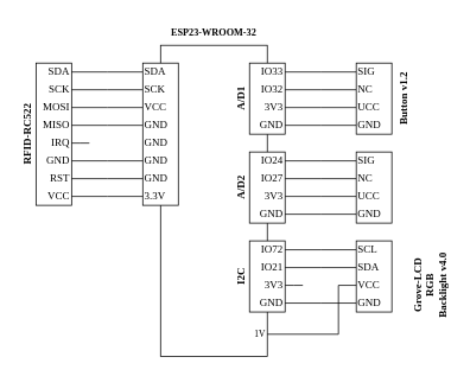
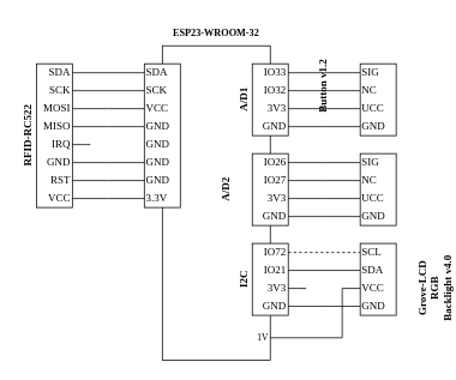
  <mxCell id="0" />
  <mxCell id="1" parent="0" />
  <mxCell id="2" value="" style="whiteSpace=wrap;html=1;rounded=0;fillColor=none;gradientColor=none;fontFamily=Verdana;align=left;" vertex="1" parent="1"><mxGeometry x="180" y="50" width="120" height="350" as="geometry" /></mxCell>
  <mxCell id="3" value="" style="whiteSpace=wrap;html=1;" vertex="1" parent="1"><mxGeometry x="280" y="70" width="40" height="80" as="geometry" /></mxCell>
  <mxCell id="4" value="IO33" style="text;html=1;strokeColor=none;fillColor=none;align=right;verticalAlign=middle;whiteSpace=wrap;rounded=0;fontFamily=Verdana;" vertex="1" parent="1"><mxGeometry x="280" y="70" width="40" height="20" as="geometry" /></mxCell>
  <mxCell id="5" value="IO32" style="text;html=1;strokeColor=none;fillColor=none;align=right;verticalAlign=middle;whiteSpace=wrap;rounded=0;fontFamily=Verdana;" vertex="1" parent="1"><mxGeometry x="280" y="90" width="40" height="20" as="geometry" /></mxCell>
  <mxCell id="6" value="3V3" style="text;html=1;strokeColor=none;fillColor=none;align=right;verticalAlign=middle;whiteSpace=wrap;rounded=0;fontFamily=Verdana;" vertex="1" parent="1"><mxGeometry x="280" y="110" width="40" height="20" as="geometry" /></mxCell>
  <mxCell id="7" value="GND" style="text;html=1;strokeColor=none;fillColor=none;align=right;verticalAlign=middle;whiteSpace=wrap;rounded=0;fontFamily=Verdana;" vertex="1" parent="1"><mxGeometry x="280" y="130" width="40" height="20" as="geometry" /></mxCell>
  <mxCell id="8" value="A/D1" style="text;html=1;strokeColor=none;fillColor=none;align=center;verticalAlign=bottom;whiteSpace=wrap;rounded=0;fontFamily=Verdana;fontStyle=1;horizontal=0;" vertex="1" parent="1"><mxGeometry x="260" y="70" width="20" height="80" as="geometry" /></mxCell>
  <mxCell id="9" value="" style="endArrow=none;html=1;fontFamily=Verdana;exitX=1;exitY=0.5;exitDx=0;exitDy=0;rounded=0;edgeStyle=elbowEdgeStyle;entryX=0;entryY=0.5;entryDx=0;entryDy=0;" edge="1" parent="1" source="4" target="14"><mxGeometry width="50" height="50" relative="1" as="geometry"><mxPoint x="360" y="110" as="sourcePoint" /><mxPoint x="340" y="80" as="targetPoint" /></mxGeometry></mxCell>
  <mxCell id="10" value="" style="endArrow=none;html=1;fontFamily=Verdana;exitX=1;exitY=0.5;exitDx=0;exitDy=0;rounded=0;edgeStyle=elbowEdgeStyle;entryX=0;entryY=0.5;entryDx=0;entryDy=0;" edge="1" parent="1" source="5" target="15"><mxGeometry width="50" height="50" relative="1" as="geometry"><mxPoint x="330" y="90" as="sourcePoint" /><mxPoint x="340" y="100" as="targetPoint" /></mxGeometry></mxCell>
  <mxCell id="11" value="" style="endArrow=none;html=1;fontFamily=Verdana;exitX=1;exitY=0.5;exitDx=0;exitDy=0;rounded=0;edgeStyle=elbowEdgeStyle;entryX=0;entryY=0.5;entryDx=0;entryDy=0;" edge="1" parent="1" source="6" target="16"><mxGeometry width="50" height="50" relative="1" as="geometry"><mxPoint x="330" y="110" as="sourcePoint" /><mxPoint x="340" y="120" as="targetPoint" /></mxGeometry></mxCell>
  <mxCell id="12" value="" style="endArrow=none;html=1;fontFamily=Verdana;exitX=1;exitY=0.5;exitDx=0;exitDy=0;rounded=0;edgeStyle=elbowEdgeStyle;entryX=0;entryY=0.5;entryDx=0;entryDy=0;" edge="1" parent="1" source="7" target="17"><mxGeometry width="50" height="50" relative="1" as="geometry"><mxPoint x="330" y="130" as="sourcePoint" /><mxPoint x="340" y="140" as="targetPoint" /></mxGeometry></mxCell>
  <mxCell id="13" value="" style="whiteSpace=wrap;html=1;" vertex="1" parent="1"><mxGeometry x="400" y="70" width="40" height="80" as="geometry" /></mxCell>
  <mxCell id="14" value="SIG" style="text;html=1;strokeColor=none;fillColor=none;align=left;verticalAlign=middle;whiteSpace=wrap;rounded=0;fontFamily=Verdana;" vertex="1" parent="1"><mxGeometry x="400" y="70" width="40" height="20" as="geometry" /></mxCell>
  <mxCell id="15" value="NC" style="text;html=1;strokeColor=none;fillColor=none;align=left;verticalAlign=middle;whiteSpace=wrap;rounded=0;fontFamily=Verdana;" vertex="1" parent="1"><mxGeometry x="400" y="90" width="40" height="20" as="geometry" /></mxCell>
  <mxCell id="16" value="UCC" style="text;html=1;strokeColor=none;fillColor=none;align=left;verticalAlign=middle;whiteSpace=wrap;rounded=0;fontFamily=Verdana;" vertex="1" parent="1"><mxGeometry x="400" y="110" width="40" height="20" as="geometry" /></mxCell>
  <mxCell id="17" value="GND" style="text;html=1;strokeColor=none;fillColor=none;align=left;verticalAlign=middle;whiteSpace=wrap;rounded=0;fontFamily=Verdana;" vertex="1" parent="1"><mxGeometry x="400" y="130" width="40" height="20" as="geometry" /></mxCell>
- <mxCell id="18" value="Button v1.2" style="text;html=1;strokeColor=none;fillColor=none;align=center;verticalAlign=top;whiteSpace=wrap;rounded=0;fontFamily=Verdana;fontStyle=1;horizontal=0;" vertex="1" parent="1"><mxGeometry x="440" y="70" width="20" height="80" as="geometry" /></mxCell>
+ <mxCell id="18" value="Button v1.2" style="text;html=1;strokeColor=none;fillColor=none;align=center;verticalAlign=top;whiteSpace=wrap;rounded=0;fontFamily=Verdana;fontStyle=1;horizontal=0;" vertex="1" parent="1"><mxGeometry x="345" y="55" width="20" height="80" as="geometry" /></mxCell>
  <mxCell id="19" value="" style="whiteSpace=wrap;html=1;" vertex="1" parent="1"><mxGeometry x="280" y="170" width="40" height="80" as="geometry" /></mxCell>
- <mxCell id="20" value="IO24" style="text;html=1;strokeColor=none;fillColor=none;align=right;verticalAlign=middle;whiteSpace=wrap;rounded=0;fontFamily=Verdana;" vertex="1" parent="1"><mxGeometry x="280" y="170" width="40" height="20" as="geometry" /></mxCell>
+ <mxCell id="20" value="IO26" style="text;html=1;strokeColor=none;fillColor=none;align=right;verticalAlign=middle;whiteSpace=wrap;rounded=0;fontFamily=Verdana;" vertex="1" parent="1"><mxGeometry x="280" y="170" width="40" height="20" as="geometry" /></mxCell>
  <mxCell id="21" value="IO27" style="text;html=1;strokeColor=none;fillColor=none;align=right;verticalAlign=middle;whiteSpace=wrap;rounded=0;fontFamily=Verdana;" vertex="1" parent="1"><mxGeometry x="280" y="190" width="40" height="20" as="geometry" /></mxCell>
  <mxCell id="22" value="3V3" style="text;html=1;strokeColor=none;fillColor=none;align=right;verticalAlign=middle;whiteSpace=wrap;rounded=0;fontFamily=Verdana;" vertex="1" parent="1"><mxGeometry x="280" y="210" width="40" height="20" as="geometry" /></mxCell>
  <mxCell id="23" value="GND" style="text;html=1;strokeColor=none;fillColor=none;align=right;verticalAlign=middle;whiteSpace=wrap;rounded=0;fontFamily=Verdana;" vertex="1" parent="1"><mxGeometry x="280" y="230" width="40" height="20" as="geometry" /></mxCell>
- <mxCell id="24" value="A/D2" style="text;html=1;strokeColor=none;fillColor=none;align=center;verticalAlign=bottom;whiteSpace=wrap;rounded=0;fontFamily=Verdana;fontStyle=1;horizontal=0;" vertex="1" parent="1"><mxGeometry x="260" y="170" width="20" height="80" as="geometry" /></mxCell>
+ <mxCell id="24" value="A/D2" style="text;html=1;strokeColor=none;fillColor=none;align=center;verticalAlign=bottom;whiteSpace=wrap;rounded=0;fontFamily=Verdana;fontStyle=1;horizontal=0;" vertex="1" parent="1"><mxGeometry x="240" y="170" width="20" height="80" as="geometry" /></mxCell>
  <mxCell id="25" value="" style="endArrow=none;html=1;fontFamily=Verdana;exitX=1;exitY=0.5;exitDx=0;exitDy=0;rounded=0;edgeStyle=elbowEdgeStyle;entryX=0;entryY=0.5;entryDx=0;entryDy=0;" edge="1" parent="1" source="20" target="30"><mxGeometry width="50" height="50" relative="1" as="geometry"><mxPoint x="360" y="210" as="sourcePoint" /><mxPoint x="340" y="180" as="targetPoint" /></mxGeometry></mxCell>
  <mxCell id="26" value="" style="endArrow=none;html=1;fontFamily=Verdana;exitX=1;exitY=0.5;exitDx=0;exitDy=0;rounded=0;edgeStyle=elbowEdgeStyle;entryX=0;entryY=0.5;entryDx=0;entryDy=0;" edge="1" parent="1" source="21" target="31"><mxGeometry width="50" height="50" relative="1" as="geometry"><mxPoint x="330" y="190" as="sourcePoint" /><mxPoint x="340" y="200" as="targetPoint" /></mxGeometry></mxCell>
  <mxCell id="27" value="" style="endArrow=none;html=1;fontFamily=Verdana;exitX=1;exitY=0.5;exitDx=0;exitDy=0;rounded=0;edgeStyle=elbowEdgeStyle;entryX=0;entryY=0.5;entryDx=0;entryDy=0;" edge="1" parent="1" source="22" target="32"><mxGeometry width="50" height="50" relative="1" as="geometry"><mxPoint x="330" y="210" as="sourcePoint" /><mxPoint x="340" y="220" as="targetPoint" /></mxGeometry></mxCell>
  <mxCell id="28" value="" style="endArrow=none;html=1;fontFamily=Verdana;exitX=1;exitY=0.5;exitDx=0;exitDy=0;rounded=0;edgeStyle=elbowEdgeStyle;entryX=0;entryY=0.5;entryDx=0;entryDy=0;" edge="1" parent="1" source="23" target="33"><mxGeometry width="50" height="50" relative="1" as="geometry"><mxPoint x="330" y="230" as="sourcePoint" /><mxPoint x="340" y="240" as="targetPoint" /></mxGeometry></mxCell>
  <mxCell id="29" value="" style="whiteSpace=wrap;html=1;" vertex="1" parent="1"><mxGeometry x="400" y="170" width="40" height="80" as="geometry" /></mxCell>
  <mxCell id="30" value="SIG" style="text;html=1;strokeColor=none;fillColor=none;align=left;verticalAlign=middle;whiteSpace=wrap;rounded=0;fontFamily=Verdana;" vertex="1" parent="1"><mxGeometry x="400" y="170" width="40" height="20" as="geometry" /></mxCell>
  <mxCell id="31" value="NC" style="text;html=1;strokeColor=none;fillColor=none;align=left;verticalAlign=middle;whiteSpace=wrap;rounded=0;fontFamily=Verdana;" vertex="1" parent="1"><mxGeometry x="400" y="190" width="40" height="20" as="geometry" /></mxCell>
  <mxCell id="32" value="UCC" style="text;html=1;strokeColor=none;fillColor=none;align=left;verticalAlign=middle;whiteSpace=wrap;rounded=0;fontFamily=Verdana;" vertex="1" parent="1"><mxGeometry x="400" y="210" width="40" height="20" as="geometry" /></mxCell>
  <mxCell id="33" value="GND" style="text;html=1;strokeColor=none;fillColor=none;align=left;verticalAlign=middle;whiteSpace=wrap;rounded=0;fontFamily=Verdana;" vertex="1" parent="1"><mxGeometry x="400" y="230" width="40" height="20" as="geometry" /></mxCell>
  <mxCell id="34" value="" style="whiteSpace=wrap;html=1;" vertex="1" parent="1"><mxGeometry x="280" y="270" width="40" height="80" as="geometry" /></mxCell>
  <mxCell id="35" value="IO72" style="text;html=1;strokeColor=none;fillColor=none;align=right;verticalAlign=middle;whiteSpace=wrap;rounded=0;fontFamily=Verdana;" vertex="1" parent="1"><mxGeometry x="280" y="270" width="40" height="20" as="geometry" /></mxCell>
  <mxCell id="36" value="IO21" style="text;html=1;strokeColor=none;fillColor=none;align=right;verticalAlign=middle;whiteSpace=wrap;rounded=0;fontFamily=Verdana;" vertex="1" parent="1"><mxGeometry x="280" y="290" width="40" height="20" as="geometry" /></mxCell>
  <mxCell id="37" value="3V3" style="text;html=1;strokeColor=none;fillColor=none;align=right;verticalAlign=middle;whiteSpace=wrap;rounded=0;fontFamily=Verdana;" vertex="1" parent="1"><mxGeometry x="280" y="310" width="40" height="20" as="geometry" /></mxCell>
  <mxCell id="38" value="GND" style="text;html=1;strokeColor=none;fillColor=none;align=right;verticalAlign=middle;whiteSpace=wrap;rounded=0;fontFamily=Verdana;" vertex="1" parent="1"><mxGeometry x="280" y="330" width="40" height="20" as="geometry" /></mxCell>
  <mxCell id="39" value="I2C" style="text;html=1;strokeColor=none;fillColor=none;align=center;verticalAlign=bottom;whiteSpace=wrap;rounded=0;fontFamily=Verdana;fontStyle=1;horizontal=0;" vertex="1" parent="1"><mxGeometry x="260" y="270" width="20" height="80" as="geometry" /></mxCell>
- <mxCell id="40" value="" style="endArrow=none;html=1;fontFamily=Verdana;exitX=1;exitY=0.5;exitDx=0;exitDy=0;rounded=0;edgeStyle=elbowEdgeStyle;entryX=0;entryY=0.5;entryDx=0;entryDy=0;" edge="1" parent="1" source="35" target="45"><mxGeometry width="50" height="50" relative="1" as="geometry"><mxPoint x="360" y="310" as="sourcePoint" /><mxPoint x="340" y="280" as="targetPoint" /></mxGeometry></mxCell>
+ <mxCell id="40" value="" style="endArrow=none;html=1;fontFamily=Verdana;exitX=1;exitY=0.5;exitDx=0;exitDy=0;rounded=0;edgeStyle=elbowEdgeStyle;entryX=0;entryY=0.5;entryDx=0;entryDy=0;dashed=1;" edge="1" parent="1" source="35" target="45"><mxGeometry width="50" height="50" relative="1" as="geometry"><mxPoint x="360" y="310" as="sourcePoint" /><mxPoint x="340" y="280" as="targetPoint" /></mxGeometry></mxCell>
  <mxCell id="41" value="" style="endArrow=none;html=1;fontFamily=Verdana;exitX=1;exitY=0.5;exitDx=0;exitDy=0;rounded=0;edgeStyle=elbowEdgeStyle;entryX=0;entryY=0.5;entryDx=0;entryDy=0;" edge="1" parent="1" source="36" target="46"><mxGeometry width="50" height="50" relative="1" as="geometry"><mxPoint x="330" y="290" as="sourcePoint" /><mxPoint x="340" y="300" as="targetPoint" /></mxGeometry></mxCell>
  <mxCell id="42" value="" style="endArrow=none;html=1;fontFamily=Verdana;exitX=1;exitY=0.5;exitDx=0;exitDy=0;rounded=0;edgeStyle=elbowEdgeStyle;" edge="1" parent="1" source="37"><mxGeometry width="50" height="50" relative="1" as="geometry"><mxPoint x="330" y="310" as="sourcePoint" /><mxPoint x="340" y="320" as="targetPoint" /></mxGeometry></mxCell>
  <mxCell id="43" value="" style="endArrow=none;html=1;fontFamily=Verdana;exitX=1;exitY=0.5;exitDx=0;exitDy=0;rounded=0;edgeStyle=elbowEdgeStyle;entryX=0;entryY=0.5;entryDx=0;entryDy=0;" edge="1" parent="1" source="38" target="49"><mxGeometry width="50" height="50" relative="1" as="geometry"><mxPoint x="330" y="330" as="sourcePoint" /><mxPoint x="340" y="340" as="targetPoint" /></mxGeometry></mxCell>
  <mxCell id="44" value="" style="whiteSpace=wrap;html=1;" vertex="1" parent="1"><mxGeometry x="400" y="270" width="40" height="80" as="geometry" /></mxCell>
  <mxCell id="45" value="SCL" style="text;html=1;strokeColor=none;fillColor=none;align=left;verticalAlign=middle;whiteSpace=wrap;rounded=0;fontFamily=Verdana;" vertex="1" parent="1"><mxGeometry x="400" y="270" width="40" height="20" as="geometry" /></mxCell>
  <mxCell id="46" value="SDA" style="text;html=1;strokeColor=none;fillColor=none;align=left;verticalAlign=middle;whiteSpace=wrap;rounded=0;fontFamily=Verdana;" vertex="1" parent="1"><mxGeometry x="400" y="290" width="40" height="20" as="geometry" /></mxCell>
  <mxCell id="47" style="edgeStyle=elbowEdgeStyle;rounded=0;orthogonalLoop=1;jettySize=auto;html=1;fontFamily=Verdana;fontSize=11;endArrow=none;endFill=0;entryX=1;entryY=0.5;entryDx=0;entryDy=0;" edge="1" parent="1" source="48" target="79"><mxGeometry relative="1" as="geometry"><mxPoint x="340" y="400" as="targetPoint" /><Array as="points"><mxPoint x="380" y="350" /><mxPoint x="370" y="320" /></Array></mxGeometry></mxCell>
  <mxCell id="48" value="VCC" style="text;html=1;strokeColor=none;fillColor=none;align=left;verticalAlign=middle;whiteSpace=wrap;rounded=0;fontFamily=Verdana;" vertex="1" parent="1"><mxGeometry x="400" y="310" width="40" height="20" as="geometry" /></mxCell>
  <mxCell id="49" value="GND" style="text;html=1;strokeColor=none;fillColor=none;align=left;verticalAlign=middle;whiteSpace=wrap;rounded=0;fontFamily=Verdana;" vertex="1" parent="1"><mxGeometry x="400" y="330" width="40" height="20" as="geometry" /></mxCell>
  <mxCell id="50" value="Grove-LCD RGB Backlight v4.0" style="text;html=1;strokeColor=none;fillColor=none;align=center;verticalAlign=top;whiteSpace=wrap;rounded=0;fontFamily=Verdana;fontStyle=1;horizontal=0;" vertex="1" parent="1"><mxGeometry x="455" y="280" width="20" height="80" as="geometry" /></mxCell>
  <mxCell id="51" value="" style="whiteSpace=wrap;html=1;" vertex="1" parent="1"><mxGeometry x="40" y="70" width="40" height="160" as="geometry" /></mxCell>
  <mxCell id="52" value="SDA" style="text;html=1;strokeColor=none;fillColor=none;align=right;verticalAlign=middle;whiteSpace=wrap;rounded=0;fontFamily=Verdana;" vertex="1" parent="1"><mxGeometry x="40" y="70" width="40" height="20" as="geometry" /></mxCell>
  <mxCell id="53" value="SCK" style="text;html=1;strokeColor=none;fillColor=none;align=right;verticalAlign=middle;whiteSpace=wrap;rounded=0;fontFamily=Verdana;" vertex="1" parent="1"><mxGeometry x="40" y="90" width="40" height="20" as="geometry" /></mxCell>
  <mxCell id="54" value="MOSI" style="text;html=1;strokeColor=none;fillColor=none;align=right;verticalAlign=middle;whiteSpace=wrap;rounded=0;fontFamily=Verdana;" vertex="1" parent="1"><mxGeometry x="40" y="110" width="40" height="20" as="geometry" /></mxCell>
  <mxCell id="55" value="MISO" style="text;html=1;strokeColor=none;fillColor=none;align=right;verticalAlign=middle;whiteSpace=wrap;rounded=0;fontFamily=Verdana;" vertex="1" parent="1"><mxGeometry x="40" y="130" width="40" height="20" as="geometry" /></mxCell>
  <mxCell id="56" value="RFID-RC522" style="text;html=1;strokeColor=none;fillColor=none;align=center;verticalAlign=bottom;whiteSpace=wrap;rounded=0;fontFamily=Verdana;fontStyle=1;horizontal=0;" vertex="1" parent="1"><mxGeometry x="20" y="70" width="20" height="160" as="geometry" /></mxCell>
  <mxCell id="57" value="" style="endArrow=none;html=1;fontFamily=Verdana;exitX=1;exitY=0.5;exitDx=0;exitDy=0;rounded=0;edgeStyle=elbowEdgeStyle;entryX=0;entryY=0.5;entryDx=0;entryDy=0;" edge="1" parent="1" source="52" target="62"><mxGeometry width="50" height="50" relative="1" as="geometry"><mxPoint x="70" y="110" as="sourcePoint" /><mxPoint x="50" y="80" as="targetPoint" /></mxGeometry></mxCell>
  <mxCell id="58" value="" style="endArrow=none;html=1;fontFamily=Verdana;exitX=1;exitY=0.5;exitDx=0;exitDy=0;rounded=0;edgeStyle=elbowEdgeStyle;entryX=0;entryY=0.5;entryDx=0;entryDy=0;" edge="1" parent="1" source="53" target="63"><mxGeometry width="50" height="50" relative="1" as="geometry"><mxPoint x="40" y="90" as="sourcePoint" /><mxPoint x="50" y="100" as="targetPoint" /></mxGeometry></mxCell>
  <mxCell id="59" value="" style="endArrow=none;html=1;fontFamily=Verdana;exitX=1;exitY=0.5;exitDx=0;exitDy=0;rounded=0;edgeStyle=elbowEdgeStyle;entryX=0;entryY=0.5;entryDx=0;entryDy=0;" edge="1" parent="1" source="54" target="64"><mxGeometry width="50" height="50" relative="1" as="geometry"><mxPoint x="40" y="110" as="sourcePoint" /><mxPoint x="50" y="120" as="targetPoint" /></mxGeometry></mxCell>
  <mxCell id="60" value="" style="endArrow=none;html=1;fontFamily=Verdana;exitX=1;exitY=0.5;exitDx=0;exitDy=0;rounded=0;edgeStyle=elbowEdgeStyle;entryX=0;entryY=0.5;entryDx=0;entryDy=0;" edge="1" parent="1" source="55" target="65"><mxGeometry width="50" height="50" relative="1" as="geometry"><mxPoint x="40" y="130" as="sourcePoint" /><mxPoint x="50" y="140" as="targetPoint" /></mxGeometry></mxCell>
  <mxCell id="61" value="" style="whiteSpace=wrap;html=1;" vertex="1" parent="1"><mxGeometry x="160" y="70" width="40" height="160" as="geometry" /></mxCell>
  <mxCell id="62" value="SDA" style="text;html=1;strokeColor=none;fillColor=none;align=left;verticalAlign=middle;whiteSpace=wrap;rounded=0;fontFamily=Verdana;" vertex="1" parent="1"><mxGeometry x="160" y="70" width="40" height="20" as="geometry" /></mxCell>
  <mxCell id="63" value="SCK" style="text;html=1;strokeColor=none;fillColor=none;align=left;verticalAlign=middle;whiteSpace=wrap;rounded=0;fontFamily=Verdana;" vertex="1" parent="1"><mxGeometry x="160" y="90" width="40" height="20" as="geometry" /></mxCell>
  <mxCell id="64" value="VCC" style="text;html=1;strokeColor=none;fillColor=none;align=left;verticalAlign=middle;whiteSpace=wrap;rounded=0;fontFamily=Verdana;" vertex="1" parent="1"><mxGeometry x="160" y="110" width="40" height="20" as="geometry" /></mxCell>
  <mxCell id="65" value="GND" style="text;html=1;strokeColor=none;fillColor=none;align=left;verticalAlign=middle;whiteSpace=wrap;rounded=0;fontFamily=Verdana;" vertex="1" parent="1"><mxGeometry x="160" y="130" width="40" height="20" as="geometry" /></mxCell>
  <mxCell id="66" value="IRQ" style="text;html=1;strokeColor=none;fillColor=none;align=right;verticalAlign=middle;whiteSpace=wrap;rounded=0;fontFamily=Verdana;" vertex="1" parent="1"><mxGeometry x="40" y="150" width="40" height="20" as="geometry" /></mxCell>
  <mxCell id="67" value="" style="endArrow=none;html=1;fontFamily=Verdana;exitX=1;exitY=0.5;exitDx=0;exitDy=0;rounded=0;edgeStyle=elbowEdgeStyle;" edge="1" parent="1" source="66"><mxGeometry width="50" height="50" relative="1" as="geometry"><mxPoint x="40" y="150" as="sourcePoint" /><mxPoint x="100" y="160" as="targetPoint" /></mxGeometry></mxCell>
  <mxCell id="68" value="GND" style="text;html=1;strokeColor=none;fillColor=none;align=left;verticalAlign=middle;whiteSpace=wrap;rounded=0;fontFamily=Verdana;" vertex="1" parent="1"><mxGeometry x="160" y="150" width="40" height="20" as="geometry" /></mxCell>
  <mxCell id="69" value="GND" style="text;html=1;strokeColor=none;fillColor=none;align=right;verticalAlign=middle;whiteSpace=wrap;rounded=0;fontFamily=Verdana;" vertex="1" parent="1"><mxGeometry x="40" y="170" width="40" height="20" as="geometry" /></mxCell>
  <mxCell id="70" value="" style="endArrow=none;html=1;fontFamily=Verdana;exitX=1;exitY=0.5;exitDx=0;exitDy=0;rounded=0;edgeStyle=elbowEdgeStyle;entryX=0;entryY=0.5;entryDx=0;entryDy=0;" edge="1" parent="1" source="69" target="71"><mxGeometry width="50" height="50" relative="1" as="geometry"><mxPoint x="40" y="170" as="sourcePoint" /><mxPoint x="50" y="180" as="targetPoint" /></mxGeometry></mxCell>
  <mxCell id="71" value="GND" style="text;html=1;strokeColor=none;fillColor=none;align=left;verticalAlign=middle;whiteSpace=wrap;rounded=0;fontFamily=Verdana;" vertex="1" parent="1"><mxGeometry x="160" y="170" width="40" height="20" as="geometry" /></mxCell>
  <mxCell id="72" value="RST" style="text;html=1;strokeColor=none;fillColor=none;align=right;verticalAlign=middle;whiteSpace=wrap;rounded=0;fontFamily=Verdana;" vertex="1" parent="1"><mxGeometry x="40" y="190" width="40" height="20" as="geometry" /></mxCell>
  <mxCell id="73" value="" style="endArrow=none;html=1;fontFamily=Verdana;exitX=1;exitY=0.5;exitDx=0;exitDy=0;rounded=0;edgeStyle=elbowEdgeStyle;entryX=0;entryY=0.5;entryDx=0;entryDy=0;" edge="1" parent="1" source="72" target="74"><mxGeometry width="50" height="50" relative="1" as="geometry"><mxPoint x="40" y="190" as="sourcePoint" /><mxPoint x="50" y="200" as="targetPoint" /></mxGeometry></mxCell>
  <mxCell id="74" value="GND" style="text;html=1;strokeColor=none;fillColor=none;align=left;verticalAlign=middle;whiteSpace=wrap;rounded=0;fontFamily=Verdana;" vertex="1" parent="1"><mxGeometry x="160" y="190" width="40" height="20" as="geometry" /></mxCell>
  <mxCell id="75" value="VCC" style="text;html=1;strokeColor=none;fillColor=none;align=right;verticalAlign=middle;whiteSpace=wrap;rounded=0;fontFamily=Verdana;" vertex="1" parent="1"><mxGeometry x="40" y="210" width="40" height="20" as="geometry" /></mxCell>
  <mxCell id="76" value="" style="endArrow=none;html=1;fontFamily=Verdana;exitX=1;exitY=0.5;exitDx=0;exitDy=0;rounded=0;edgeStyle=elbowEdgeStyle;entryX=0;entryY=0.5;entryDx=0;entryDy=0;" edge="1" parent="1" source="75" target="77"><mxGeometry width="50" height="50" relative="1" as="geometry"><mxPoint x="40" y="210" as="sourcePoint" /><mxPoint x="50" y="220" as="targetPoint" /></mxGeometry></mxCell>
  <mxCell id="77" value="3.3V" style="text;html=1;strokeColor=none;fillColor=none;align=left;verticalAlign=middle;whiteSpace=wrap;rounded=0;fontFamily=Verdana;" vertex="1" parent="1"><mxGeometry x="160" y="210" width="40" height="20" as="geometry" /></mxCell>
  <mxCell id="78" value="ESP23-WROOM-32" style="text;html=1;strokeColor=none;fillColor=none;align=center;verticalAlign=middle;whiteSpace=wrap;rounded=0;fontFamily=Verdana;fontStyle=1;horizontal=1;fontSize=11;" vertex="1" parent="1"><mxGeometry x="180" y="20" width="120" height="30" as="geometry" /></mxCell>
  <mxCell id="79" value="1V" style="text;html=1;strokeColor=none;fillColor=none;align=right;verticalAlign=middle;whiteSpace=wrap;rounded=0;fontFamily=Verdana;fontStyle=0;horizontal=1;fontSize=10;" vertex="1" parent="1"><mxGeometry x="260" y="370" width="40" height="10" as="geometry" /></mxCell>
